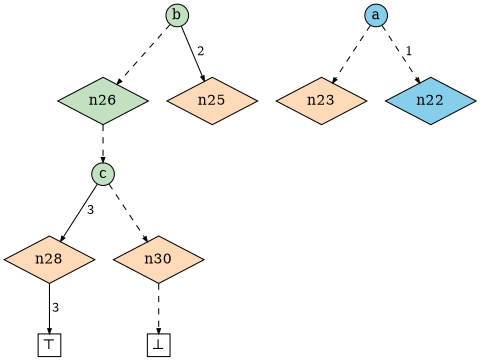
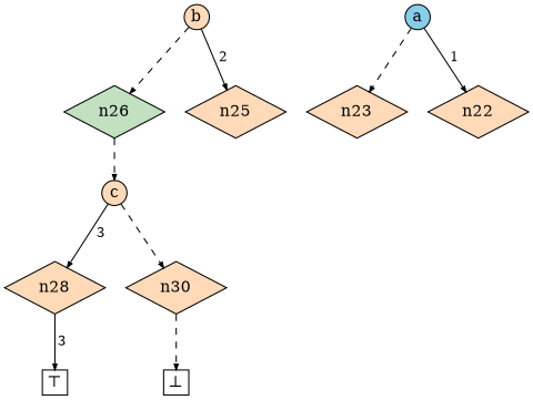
  digraph {
    node [fillcolor=peachpuff shape=diamond style=filled]
    edge [arrowhead=normal arrowsize=0.5 color="#555" style=dashed]
    n28 [height=0.15 width=0.15]
    n30 [height=0.15 width=0.15]
    n26 [fillcolor="#C1E1C1" height=0.15 width=0.15]
    n21 [fillcolor=skyblue fixedsize=true label=a shape=circle width=0.3]
    n23 [height=0.15 width=0.15]
-   n24 [fillcolor="#C1E1C1" fixedsize=true label=b shape=circle width=0.3]
-   n27 [fillcolor="#C1E1C1" fixedsize=true label=c shape=circle width=0.3]
+   n24 [fixedsize=true label=b shape=circle width=0.3]
+   n27 [fixedsize=true label=c shape=circle width=0.3]
    n29 [fixedsize=true height=0.3 label="⊤" shape=box width=0.3 fillcolor="" style=""]
    n31 [fixedsize=true height=0.3 label="⊥" shape=box width=0.3 fillcolor="" style=""]
-   n22 [fillcolor=skyblue height=0.15 width=0.15]
+   n22 [height=0.15 width=0.15]
    n25 [height=0.15 width=0.15]
    subgraph sub_1 {
      rank=same
      n28
      n30
    }
    subgraph sub_2 {
      rank=same
      n26
    }
    subgraph sub_3 {
      rank=same
      n21
    }
    subgraph sub_4 {
      rank=same
      n23
    }
    subgraph sub_5 {
      rank=same
      n24
    }
    subgraph sub_6 {
      rank=same
      n27
    }
    n28 -> n29 [fontcolor=black fontsize=12 label=" 3 " labelangle=-30 style=""]
    n30 -> n31
    n26 -> n27
    n21 -> n23
-   n21 -> n22 [fontcolor=black fontsize=12 label=" 1 " labelangle=-30]
+   n21 -> n22 [fontcolor=black fontsize=12 label=" 1 " labelangle=-30 style=""]
    n24 -> n26
    n24 -> n25 [fontcolor=black fontsize=12 label=" 2 " labelangle=-30 style=""]
    n27 -> n28 [fontcolor=black fontsize=12 label=" 3 " labelangle=-30 style=""]
    n27 -> n30
  }
